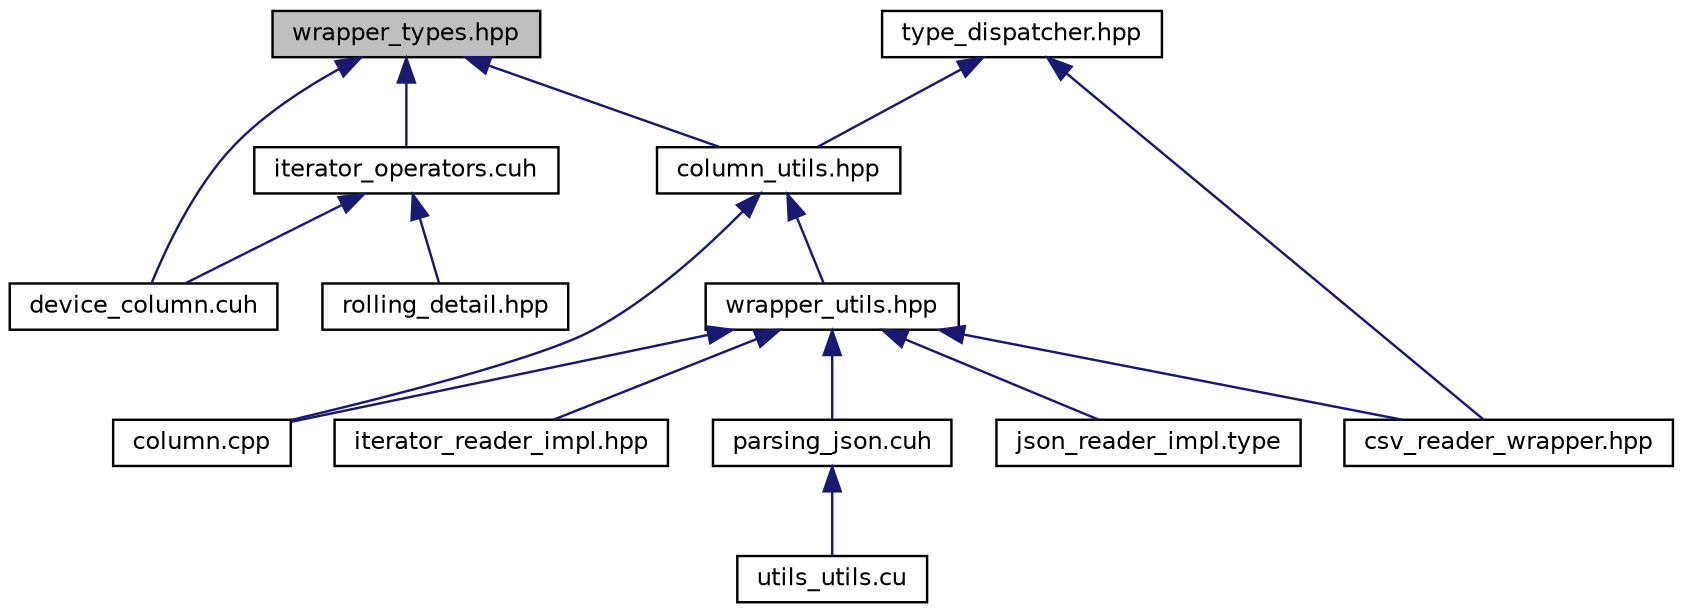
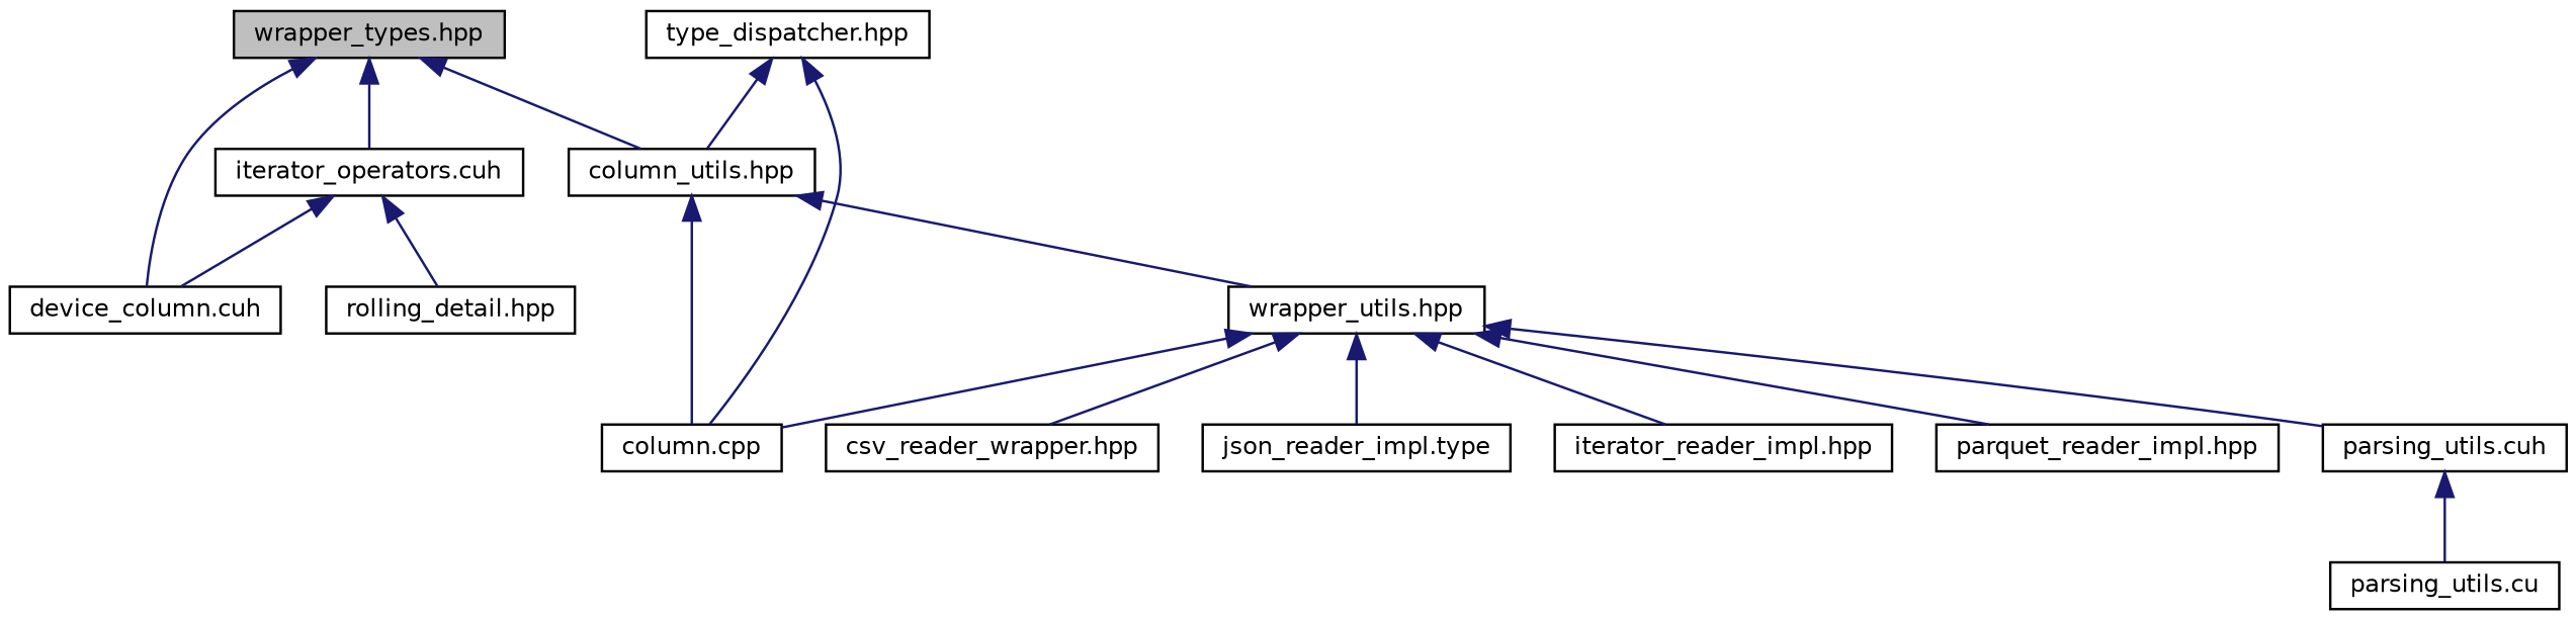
  digraph {
    fontname="DejaVu Sans"
    node [color=black fillcolor=white fontname="DejaVu Sans" fontsize=10 shape=record style=filled]
    edge [color=midnightblue dir=back fontname="DejaVu Sans" fontsize=10 labelfontname=Helvetica labelfontsize=10 style=solid]
    n1 [fillcolor=grey75 fontcolor=black height=0.2 label="wrapper_types.hpp" width=0.4]
    n2 [height=0.2 label="device_column.cuh" width=0.4]
    n3 [height=0.2 label="iterator_operators.cuh" width=0.4]
    n4 [height=0.2 label="column_utils.hpp" width=0.4]
    n5 [height=0.2 label="rolling_detail.hpp" width=0.4]
    n6 [height=0.2 label="type_dispatcher.hpp" width=0.4]
    n7 [height=0.2 label="column.cpp" width=0.4]
    n8 [height=0.2 label="wrapper_utils.hpp" width=0.4]
    n9 [height=0.2 label="csv_reader_wrapper.hpp" width=0.4]
    n10 [height=0.2 label="json_reader_impl.type" width=0.4]
    n11 [height=0.2 label="iterator_reader_impl.hpp" width=0.4]
-   n13 [height=0.2 label="parsing_json.cuh" width=0.4]
-   n14 [height=0.2 label="utils_utils.cu" width=0.4]
+   n12 [height=0.2 label="parquet_reader_impl.hpp" width=0.4]
+   n13 [height=0.2 label="parsing_utils.cuh" width=0.4]
+   n14 [height=0.2 label="parsing_utils.cu" width=0.4]
    n1 -> n2
    n1 -> n3
    n1 -> n4
    n3 -> n2
    n3 -> n5
    n4 -> n7
    n4 -> n8
    n6 -> n4
-   n6 -> n9
+   n6 -> n7
    n8 -> n7
    n8 -> n9
    n8 -> n10
    n8 -> n11
+   n8 -> n12
    n8 -> n13
    n13 -> n14
  }
